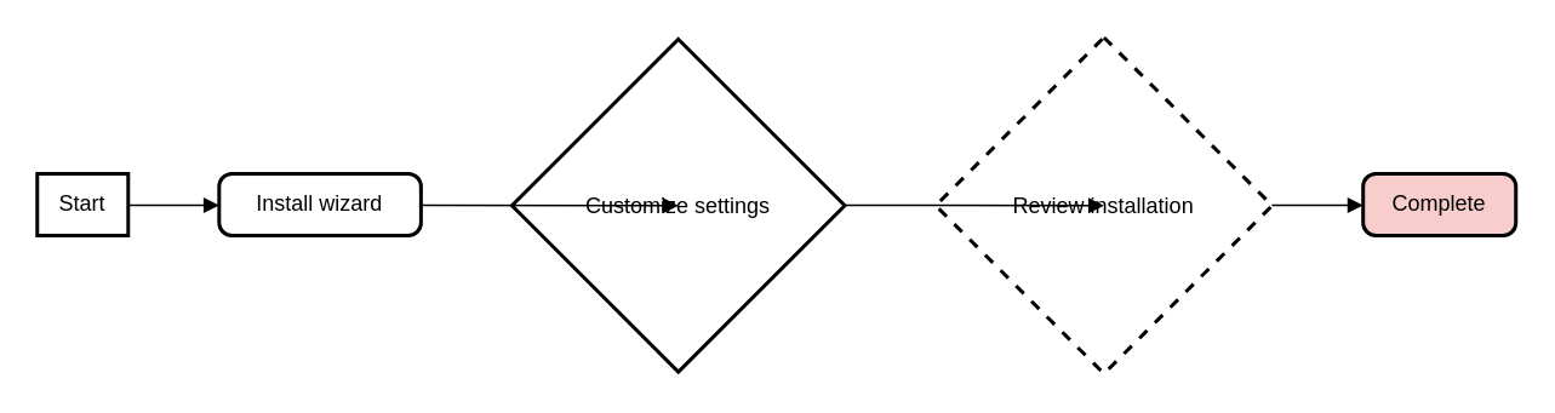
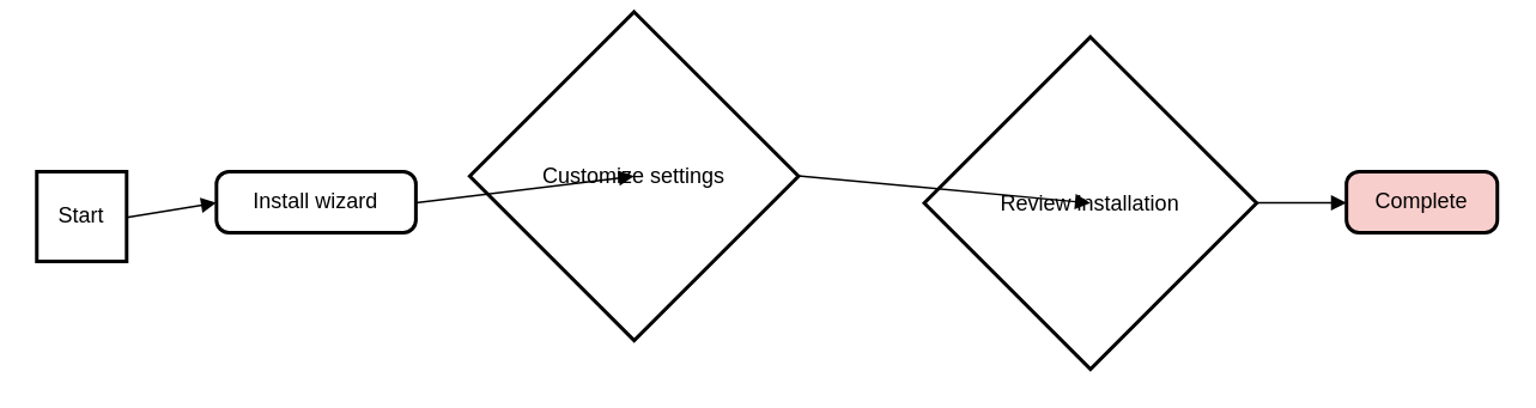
  <mxCell id="0" />
  <mxCell id="1" parent="0" />
- <mxCell id="2" value="Start" style="whiteSpace=wrap;strokeWidth=2;" vertex="1" parent="1"><mxGeometry y="95" width="50" height="34" as="geometry" x="20" /></mxCell>
+ <mxCell id="2" value="Start" style="whiteSpace=wrap;strokeWidth=2;" vertex="1" parent="1"><mxGeometry x="20" y="95" width="50" height="50" as="geometry" /></mxCell>
  <mxCell id="3" value="Install wizard" style="rounded=1;absoluteArcSize=1;arcSize=14;whiteSpace=wrap;strokeWidth=2;" vertex="1" parent="1"><mxGeometry x="120" y="95" width="111" height="34" as="geometry" /></mxCell>
- <mxCell id="4" value="Customize settings" style="rhombus;strokeWidth=2;whiteSpace=wrap;" vertex="1" parent="1"><mxGeometry x="281" y="21" width="183" height="183" as="geometry" /></mxCell>
- <mxCell id="5" value="Review installation" style="rhombus;strokeWidth=2;whiteSpace=wrap;dashed=1;" vertex="1" parent="1"><mxGeometry x="514" width="185" height="185" as="geometry" y="20" /></mxCell>
+ <mxCell id="4" value="Customize settings" style="rhombus;strokeWidth=2;whiteSpace=wrap;" vertex="1" parent="1"><mxGeometry x="261" y="6" width="183" height="183" as="geometry" /></mxCell>
+ <mxCell id="5" value="Review installation" style="rhombus;strokeWidth=2;whiteSpace=wrap;" vertex="1" parent="1"><mxGeometry x="514" width="185" height="185" as="geometry" y="20" /></mxCell>
  <mxCell id="6" value="Complete" style="rounded=1;absoluteArcSize=1;arcSize=14;whiteSpace=wrap;strokeWidth=2;fillColor=#f8cecc;" vertex="1" parent="1"><mxGeometry x="749" y="95" width="84" height="34" as="geometry" /></mxCell>
  <mxCell id="7" value="" style="curved=1;startArrow=none;endArrow=block;exitX=1.0;exitY=0.509;entryX=0.0;entryY=0.509;" edge="1" parent="1" source="2" target="3"><mxGeometry relative="1" as="geometry"><Array as="points" /></mxGeometry></mxCell>
  <mxCell id="8" value="" style="curved=1;startArrow=none;endArrow=block;exitX=1.003;exitY=0.509;entryX=0.002;entryY=0.499;" edge="1" parent="1" source="3" target="4"><mxGeometry relative="1" as="geometry"><Array as="points" /></mxGeometry></mxCell>
  <mxCell id="9" value="" style="curved=1;startArrow=none;endArrow=block;exitX=1.003;exitY=0.499;entryX=0.003;entryY=0.499;" edge="1" parent="1" source="4" target="5"><mxGeometry relative="1" as="geometry"><Array as="points" /></mxGeometry></mxCell>
  <mxCell id="10" value="" style="curved=1;startArrow=none;endArrow=block;exitX=1.001;exitY=0.499;entryX=0.002;entryY=0.509;" edge="1" parent="1" source="5" target="6"><mxGeometry relative="1" as="geometry"><Array as="points" /></mxGeometry></mxCell>
